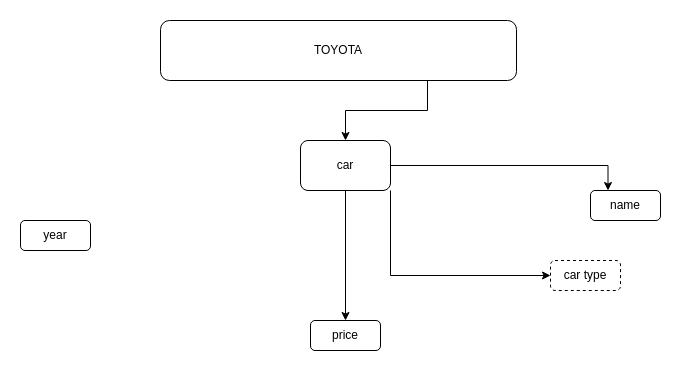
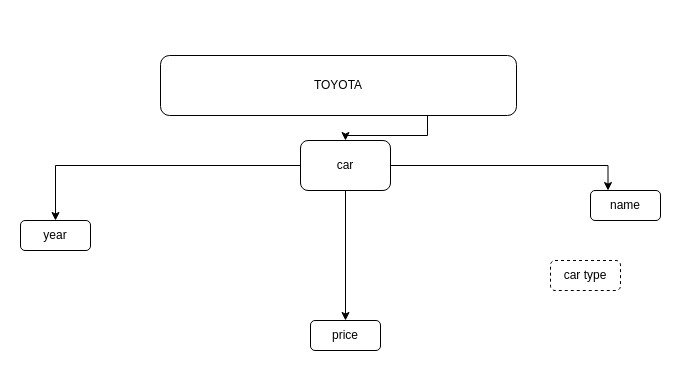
  <mxCell id="0" />
  <mxCell id="1" parent="0" />
  <mxCell id="2" style="edgeStyle=orthogonalEdgeStyle;rounded=0;orthogonalLoop=1;jettySize=auto;html=1;exitX=0.75;exitY=1;exitDx=0;exitDy=0;entryX=0.5;entryY=0;entryDx=0;entryDy=0;" edge="1" parent="1" source="3" target="8"><mxGeometry relative="1" as="geometry" /></mxCell>
- <mxCell id="3" value="TOYOTA" style="rounded=1;whiteSpace=wrap;html=1;" vertex="1" parent="1"><mxGeometry x="160" y="20" width="356" height="60" as="geometry" /></mxCell>
+ <mxCell id="3" value="TOYOTA" style="rounded=1;whiteSpace=wrap;html=1;" vertex="1" parent="1"><mxGeometry x="160" y="55" width="356" height="60" as="geometry" /></mxCell>
  <mxCell id="4" style="edgeStyle=orthogonalEdgeStyle;rounded=0;orthogonalLoop=1;jettySize=auto;html=1;exitX=1;exitY=0.5;exitDx=0;exitDy=0;entryX=0.25;entryY=0;entryDx=0;entryDy=0;" edge="1" parent="1" source="8" target="9"><mxGeometry relative="1" as="geometry" /></mxCell>
- <mxCell id="5" style="edgeStyle=orthogonalEdgeStyle;rounded=0;orthogonalLoop=1;jettySize=auto;html=1;exitX=1;exitY=1;exitDx=0;exitDy=0;entryX=0;entryY=0.5;entryDx=0;entryDy=0;" edge="1" parent="1" source="8" target="12"><mxGeometry relative="1" as="geometry" /></mxCell>
  <mxCell id="6" style="edgeStyle=orthogonalEdgeStyle;rounded=0;orthogonalLoop=1;jettySize=auto;html=1;exitX=0.5;exitY=1;exitDx=0;exitDy=0;entryX=0.5;entryY=0;entryDx=0;entryDy=0;" edge="1" parent="1" source="8" target="10"><mxGeometry relative="1" as="geometry" /></mxCell>
+ <mxCell id="7" style="edgeStyle=orthogonalEdgeStyle;rounded=0;orthogonalLoop=1;jettySize=auto;html=1;exitX=0;exitY=0.5;exitDx=0;exitDy=0;entryX=0.5;entryY=0;entryDx=0;entryDy=0;" edge="1" parent="1" source="8" target="11"><mxGeometry relative="1" as="geometry" /></mxCell>
  <mxCell id="8" value="car" style="rounded=1;whiteSpace=wrap;html=1;" vertex="1" parent="1"><mxGeometry x="300" y="140" width="90" height="50" as="geometry" /></mxCell>
  <mxCell id="9" value="name" style="rounded=1;whiteSpace=wrap;html=1;" vertex="1" parent="1"><mxGeometry x="590" y="190" width="70" height="30" as="geometry" /></mxCell>
  <mxCell id="10" value="price" style="rounded=1;whiteSpace=wrap;html=1;" vertex="1" parent="1"><mxGeometry x="310" y="320" width="70" height="30" as="geometry" /></mxCell>
  <mxCell id="11" value="year" style="rounded=1;whiteSpace=wrap;html=1;" vertex="1" parent="1"><mxGeometry x="20" y="220" width="70" height="30" as="geometry" /></mxCell>
  <mxCell id="12" value="car type" style="rounded=1;whiteSpace=wrap;html=1;dashed=1;" vertex="1" parent="1"><mxGeometry x="550" y="260" width="70" height="30" as="geometry" /></mxCell>
